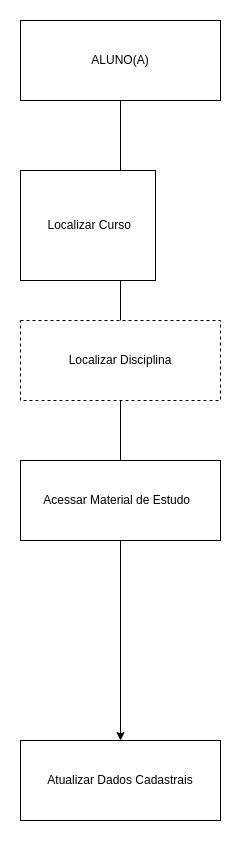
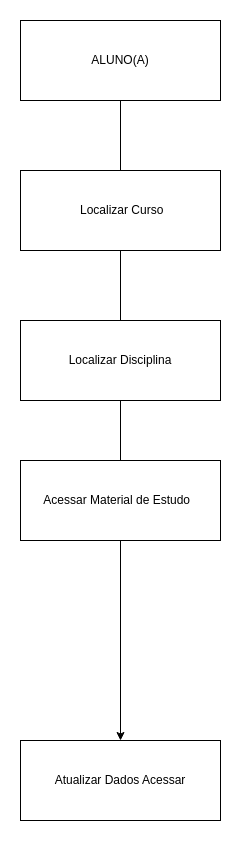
  <mxCell id="0" />
  <mxCell id="1" parent="0" />
  <mxCell id="2" value="" style="edgeStyle=orthogonalEdgeStyle;rounded=0;orthogonalLoop=1;jettySize=auto;html=1;" edge="1" parent="1" source="3" target="7"><mxGeometry relative="1" as="geometry"><mxPoint x="120" y="460" as="targetPoint" /></mxGeometry></mxCell>
  <mxCell id="3" value="ALUNO(A)" style="rounded=0;whiteSpace=wrap;html=1;fontColor=#000000;labelBackgroundColor=none;labelBorderColor=none;" vertex="1" parent="1"><mxGeometry x="20" y="20" width="200" height="80" as="geometry" /></mxCell>
- <mxCell id="4" value="&amp;nbsp;Localizar Curso" style="rounded=0;whiteSpace=wrap;html=1;fontColor=#000000;labelBackgroundColor=none;labelBorderColor=none;" vertex="1" parent="1"><mxGeometry x="20" y="170" width="135" height="110" as="geometry" /></mxCell>
- <mxCell id="5" value="Localizar Disciplina" style="rounded=0;whiteSpace=wrap;html=1;fontColor=#000000;labelBackgroundColor=none;labelBorderColor=none;dashed=1;" vertex="1" parent="1"><mxGeometry x="20" y="320" width="200" height="80" as="geometry" /></mxCell>
+ <mxCell id="4" value="&amp;nbsp;Localizar Curso" style="rounded=0;whiteSpace=wrap;html=1;fontColor=#000000;labelBackgroundColor=none;labelBorderColor=none;" vertex="1" parent="1"><mxGeometry x="20" y="170" width="200" height="80" as="geometry" /></mxCell>
+ <mxCell id="5" value="Localizar Disciplina" style="rounded=0;whiteSpace=wrap;html=1;fontColor=#000000;labelBackgroundColor=none;labelBorderColor=none;" vertex="1" parent="1"><mxGeometry x="20" y="320" width="200" height="80" as="geometry" /></mxCell>
  <mxCell id="6" value="Acessar Material de Estudo&amp;nbsp;&amp;nbsp;" style="rounded=0;whiteSpace=wrap;html=1;fontColor=#000000;labelBackgroundColor=none;labelBorderColor=none;" vertex="1" parent="1"><mxGeometry x="20" y="460" width="200" height="80" as="geometry" /></mxCell>
- <mxCell id="7" value="Atualizar Dados Cadastrais" style="rounded=0;whiteSpace=wrap;html=1;fontColor=#000000;labelBackgroundColor=none;labelBorderColor=none;" vertex="1" parent="1"><mxGeometry x="20" y="740" width="200" height="80" as="geometry" /></mxCell>
+ <mxCell id="7" value="Atualizar Dados Acessar" style="rounded=0;whiteSpace=wrap;html=1;fontColor=#000000;labelBackgroundColor=none;labelBorderColor=none;" vertex="1" parent="1"><mxGeometry x="20" y="740" width="200" height="80" as="geometry" /></mxCell>
